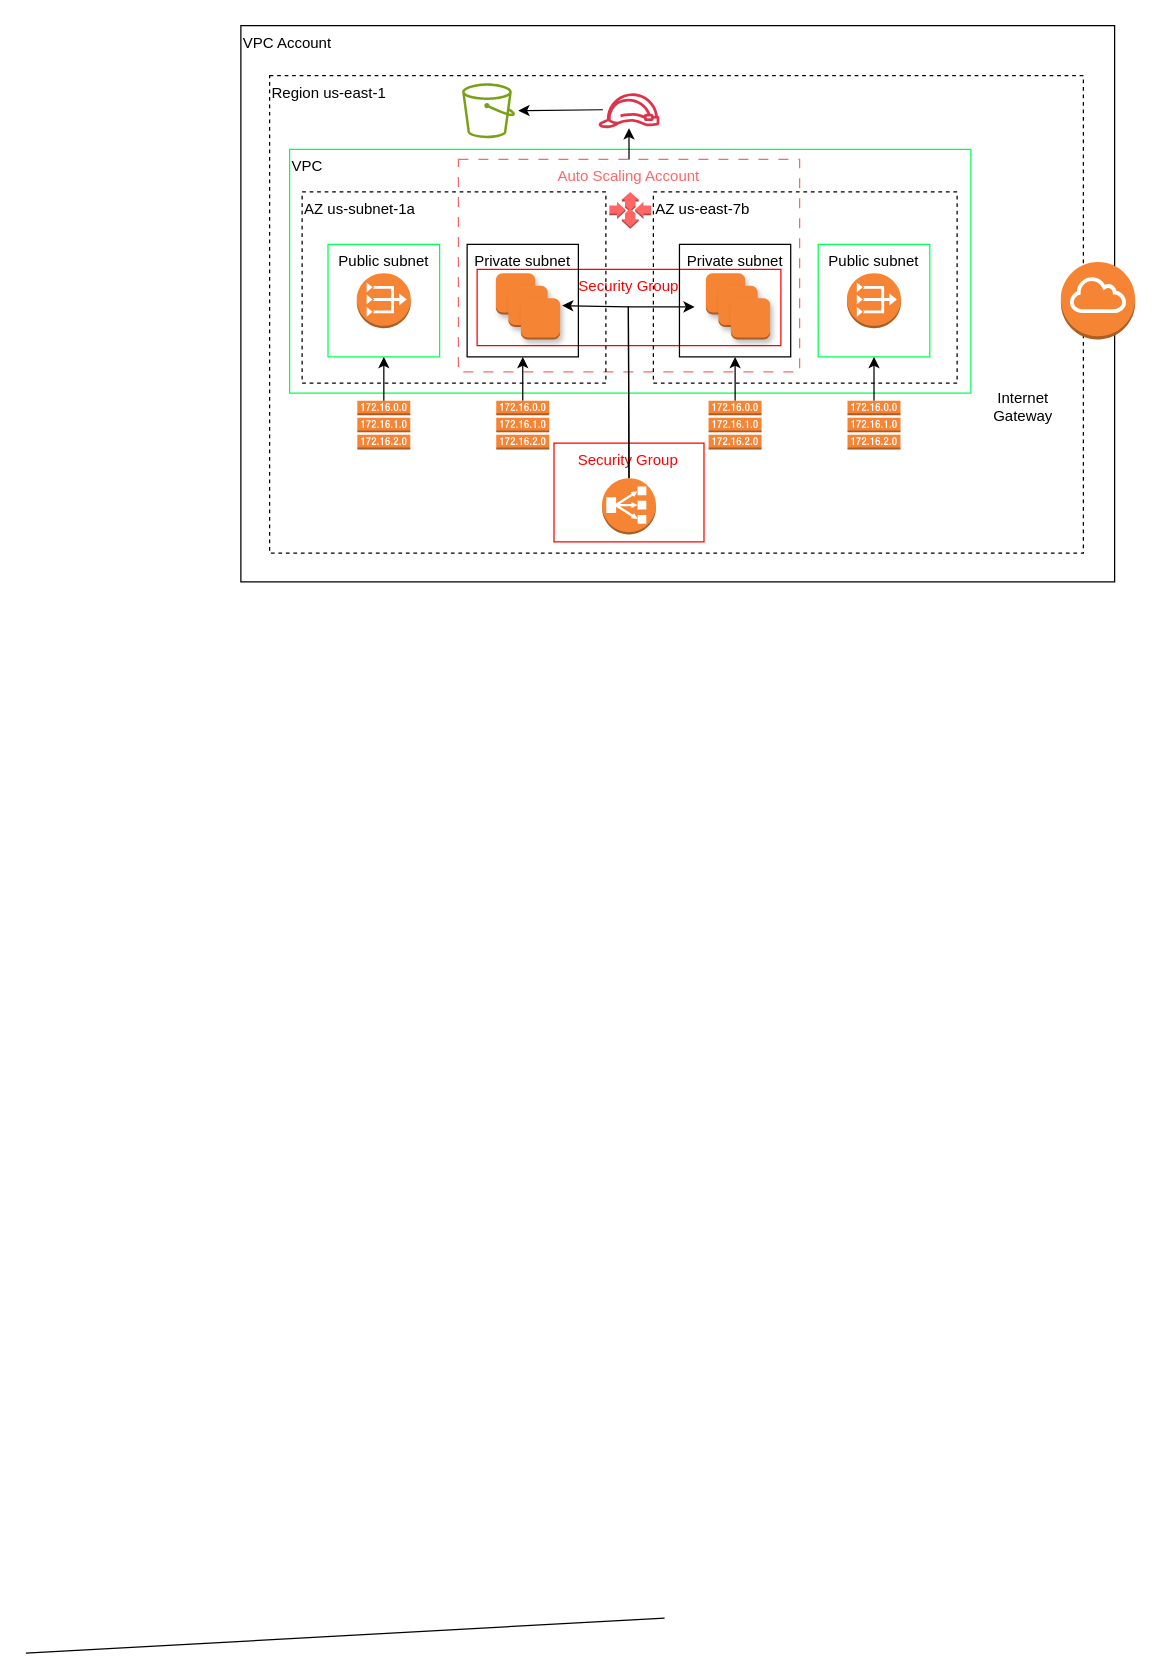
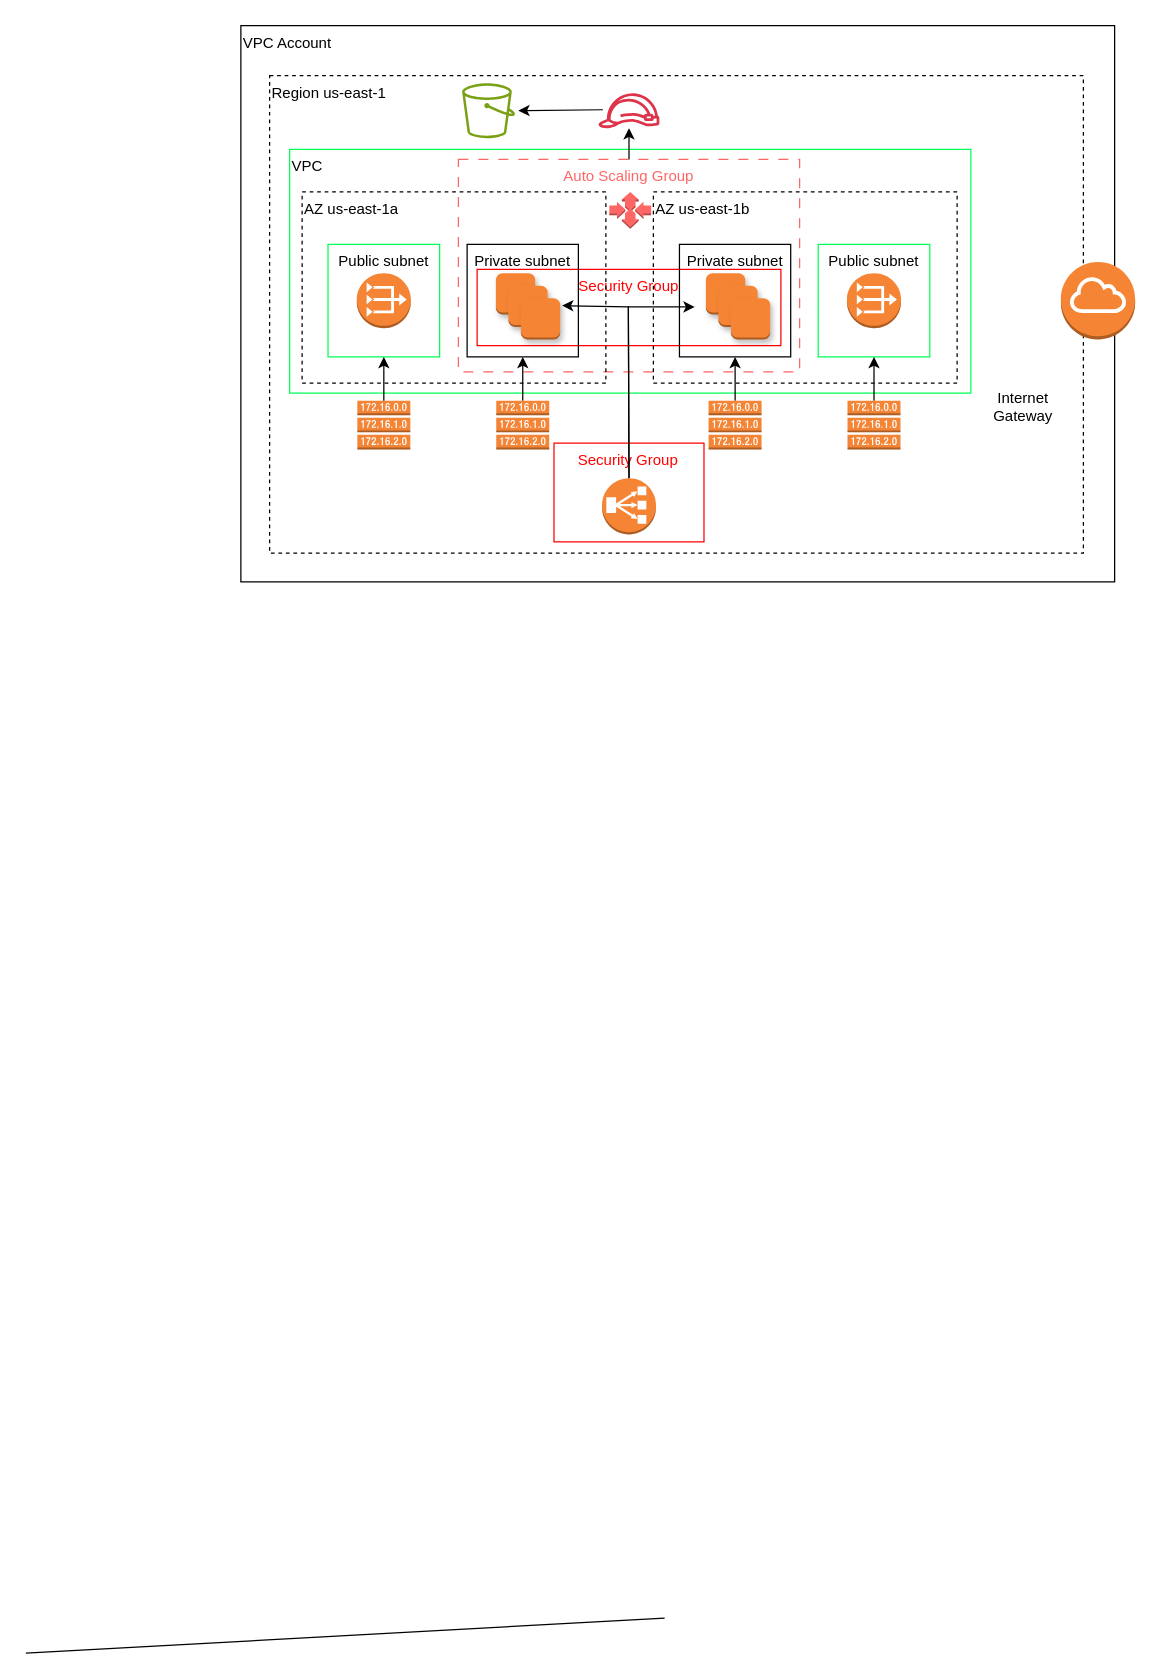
  <mxCell id="0" />
  <mxCell id="1" parent="0" />
  <mxCell id="2" value="VPC Account" style="rounded=0;whiteSpace=wrap;html=1;verticalAlign=top;align=left;fillColor=none;" vertex="1" parent="1"><mxGeometry x="192" y="20" width="699" height="445" as="geometry" /></mxCell>
  <mxCell id="3" value="Region us-east-1" style="rounded=0;whiteSpace=wrap;html=1;align=left;verticalAlign=top;dashed=1;fillColor=none;" vertex="1" parent="1"><mxGeometry x="215" y="60" width="651" height="382" as="geometry" /></mxCell>
  <mxCell id="4" value="Internet Gateway" style="text;html=1;align=center;verticalAlign=middle;whiteSpace=wrap;rounded=0;" vertex="1" parent="1"><mxGeometry x="788" y="310" width="60" height="30" as="geometry" /></mxCell>
- <mxCell id="5" value="&lt;font style=&quot;color: rgb(255, 102, 102);&quot;&gt;Auto Scaling Account&lt;/font&gt;" style="rounded=0;whiteSpace=wrap;html=1;dashed=1;dashPattern=8 8;fillColor=none;strokeColor=#FF6666;verticalAlign=top;" vertex="1" parent="1"><mxGeometry x="366" y="127" width="273" height="170" as="geometry" /></mxCell>
+ <mxCell id="5" value="&lt;font style=&quot;color: rgb(255, 102, 102);&quot;&gt;Auto Scaling Group&lt;/font&gt;" style="rounded=0;whiteSpace=wrap;html=1;dashed=1;dashPattern=8 8;fillColor=none;strokeColor=#FF6666;verticalAlign=top;" vertex="1" parent="1"><mxGeometry x="366" y="127" width="273" height="170" as="geometry" /></mxCell>
  <mxCell id="6" value="VPC" style="rounded=0;whiteSpace=wrap;html=1;fontColor=default;strokeColor=#00FF55;align=left;verticalAlign=top;fillColor=none;" vertex="1" parent="1"><mxGeometry x="231" y="119" width="545" height="195" as="geometry" /></mxCell>
  <mxCell id="7" value="&lt;font style=&quot;color: rgb(255, 0, 0);&quot;&gt;Security Group&lt;/font&gt;" style="rounded=0;whiteSpace=wrap;html=1;fillColor=none;strokeColor=#FF0000;verticalAlign=top;" vertex="1" parent="1"><mxGeometry x="381" y="215" width="243" height="61" as="geometry" /></mxCell>
  <mxCell id="8" value="" style="endArrow=none;html=1;rounded=0;entryX=0.5;entryY=1;entryDx=0;entryDy=0;entryPerimeter=0;" edge="1" parent="1"><mxGeometry width="50" height="50" relative="1" as="geometry"><mxPoint x="531" y="1294" as="sourcePoint" /><mxPoint x="20" y="1322" as="targetPoint" /></mxGeometry></mxCell>
- <mxCell id="9" value="AZ us-subnet-1a" style="rounded=0;whiteSpace=wrap;html=1;dashed=1;align=left;verticalAlign=top;fillColor=none;" vertex="1" parent="1"><mxGeometry x="241" y="153" width="243" height="153" as="geometry" /></mxCell>
+ <mxCell id="9" value="AZ us-east-1a" style="rounded=0;whiteSpace=wrap;html=1;dashed=1;align=left;verticalAlign=top;fillColor=none;" vertex="1" parent="1"><mxGeometry x="241" y="153" width="243" height="153" as="geometry" /></mxCell>
  <mxCell id="10" value="" style="outlineConnect=0;dashed=0;verticalLabelPosition=bottom;verticalAlign=top;align=center;html=1;shape=mxgraph.aws3.route_table;fillColor=#F58536;gradientColor=none;" vertex="1" parent="1"><mxGeometry x="285.16" y="320" width="42.39" height="39" as="geometry" /></mxCell>
- <mxCell id="11" value="AZ us-east-7b" style="rounded=0;whiteSpace=wrap;html=1;dashed=1;align=left;verticalAlign=top;fillColor=none;" vertex="1" parent="1"><mxGeometry x="522" y="153" width="243" height="153" as="geometry" /></mxCell>
+ <mxCell id="11" value="AZ us-east-1b" style="rounded=0;whiteSpace=wrap;html=1;dashed=1;align=left;verticalAlign=top;fillColor=none;" vertex="1" parent="1"><mxGeometry x="522" y="153" width="243" height="153" as="geometry" /></mxCell>
  <mxCell id="12" value="" style="group" vertex="1" connectable="0" parent="1"><mxGeometry x="373" y="195" width="89" height="90" as="geometry" /></mxCell>
  <mxCell id="13" value="Private subnet" style="rounded=0;whiteSpace=wrap;html=1;strokeColor=#000000;verticalAlign=top;align=center;fillColor=none;" vertex="1" parent="12"><mxGeometry width="89" height="90" as="geometry" /></mxCell>
  <mxCell id="14" value="" style="outlineConnect=0;dashed=0;verticalLabelPosition=bottom;verticalAlign=top;align=center;html=1;shape=mxgraph.aws3.instance;fillColor=#F58534;gradientColor=none;strokeColor=default;shadow=1;" vertex="1" parent="12"><mxGeometry x="23" y="23" width="31.43" height="33" as="geometry" /></mxCell>
  <mxCell id="15" value="" style="outlineConnect=0;dashed=0;verticalLabelPosition=bottom;verticalAlign=top;align=center;html=1;shape=mxgraph.aws3.instance;fillColor=#F58534;gradientColor=none;strokeColor=default;shadow=1;" vertex="1" parent="12"><mxGeometry x="33" y="33" width="31.43" height="33" as="geometry" /></mxCell>
  <mxCell id="16" value="" style="outlineConnect=0;dashed=0;verticalLabelPosition=bottom;verticalAlign=top;align=center;html=1;shape=mxgraph.aws3.instance;fillColor=#F58534;gradientColor=none;strokeColor=default;shadow=1;" vertex="1" parent="12"><mxGeometry x="43" y="43" width="31.43" height="33" as="geometry" /></mxCell>
  <mxCell id="17" value="" style="group" vertex="1" connectable="0" parent="1"><mxGeometry x="261.72" y="195" width="89.28" height="90" as="geometry" /></mxCell>
  <mxCell id="18" value="Public subnet" style="rounded=0;whiteSpace=wrap;html=1;strokeColor=#00FF55;verticalAlign=top;align=center;fillColor=none;" vertex="1" parent="17"><mxGeometry width="89.28" height="90" as="geometry" /></mxCell>
  <mxCell id="19" value="" style="outlineConnect=0;dashed=0;verticalLabelPosition=bottom;verticalAlign=top;align=center;html=1;shape=mxgraph.aws3.vpc_nat_gateway;fillColor=#F58534;gradientColor=none;" vertex="1" parent="17"><mxGeometry x="23.0" y="23" width="43.29" height="44" as="geometry" /></mxCell>
  <mxCell id="20" value="" style="group" vertex="1" connectable="0" parent="1"><mxGeometry x="541" y="195" width="89" height="90" as="geometry" /></mxCell>
  <mxCell id="21" value="Private subnet" style="rounded=0;whiteSpace=wrap;html=1;strokeColor=#000000;verticalAlign=top;align=center;fillColor=none;" vertex="1" parent="20"><mxGeometry x="1.86" width="89" height="90" as="geometry" /></mxCell>
  <mxCell id="22" value="" style="outlineConnect=0;dashed=0;verticalLabelPosition=bottom;verticalAlign=top;align=center;html=1;shape=mxgraph.aws3.instance;fillColor=#F58534;gradientColor=none;strokeColor=default;shadow=1;" vertex="1" parent="20"><mxGeometry x="23" y="23" width="31.43" height="33" as="geometry" /></mxCell>
  <mxCell id="23" value="" style="outlineConnect=0;dashed=0;verticalLabelPosition=bottom;verticalAlign=top;align=center;html=1;shape=mxgraph.aws3.instance;fillColor=#F58534;gradientColor=none;strokeColor=default;shadow=1;" vertex="1" parent="20"><mxGeometry x="33" y="33" width="31.43" height="33" as="geometry" /></mxCell>
  <mxCell id="24" value="" style="outlineConnect=0;dashed=0;verticalLabelPosition=bottom;verticalAlign=top;align=center;html=1;shape=mxgraph.aws3.instance;fillColor=#F58534;gradientColor=none;strokeColor=default;shadow=1;" vertex="1" parent="20"><mxGeometry x="43" y="43" width="31.43" height="33" as="geometry" /></mxCell>
  <mxCell id="25" value="" style="group" vertex="1" connectable="0" parent="1"><mxGeometry x="653.86" y="195" width="89.28" height="90" as="geometry" /></mxCell>
  <mxCell id="26" value="Public subnet" style="rounded=0;whiteSpace=wrap;html=1;strokeColor=#00FF55;verticalAlign=top;align=center;fillColor=none;" vertex="1" parent="25"><mxGeometry width="89.28" height="90" as="geometry" /></mxCell>
  <mxCell id="27" value="" style="outlineConnect=0;dashed=0;verticalLabelPosition=bottom;verticalAlign=top;align=center;html=1;shape=mxgraph.aws3.vpc_nat_gateway;fillColor=#F58534;gradientColor=none;" vertex="1" parent="25"><mxGeometry x="23.0" y="23" width="43.29" height="44" as="geometry" /></mxCell>
  <mxCell id="28" value="" style="endArrow=classic;html=1;rounded=0;exitX=0.5;exitY=0;exitDx=0;exitDy=0;exitPerimeter=0;entryX=0.5;entryY=1;entryDx=0;entryDy=0;" edge="1" parent="1" source="10" target="18"><mxGeometry width="50" height="50" relative="1" as="geometry"><mxPoint x="402" y="226" as="sourcePoint" /><mxPoint x="452" y="176" as="targetPoint" /></mxGeometry></mxCell>
  <mxCell id="29" value="" style="edgeStyle=orthogonalEdgeStyle;rounded=0;orthogonalLoop=1;jettySize=auto;html=1;entryX=0.5;entryY=1;entryDx=0;entryDy=0;" edge="1" parent="1" source="30" target="13"><mxGeometry relative="1" as="geometry" /></mxCell>
  <mxCell id="30" value="" style="outlineConnect=0;dashed=0;verticalLabelPosition=bottom;verticalAlign=top;align=center;html=1;shape=mxgraph.aws3.route_table;fillColor=#F58536;gradientColor=none;" vertex="1" parent="1"><mxGeometry x="396.3" y="320" width="42.39" height="39" as="geometry" /></mxCell>
  <mxCell id="31" value="" style="edgeStyle=orthogonalEdgeStyle;rounded=0;orthogonalLoop=1;jettySize=auto;html=1;entryX=0.5;entryY=1;entryDx=0;entryDy=0;" edge="1" parent="1" source="32" target="21"><mxGeometry relative="1" as="geometry" /></mxCell>
  <mxCell id="32" value="" style="outlineConnect=0;dashed=0;verticalLabelPosition=bottom;verticalAlign=top;align=center;html=1;shape=mxgraph.aws3.route_table;fillColor=#F58536;gradientColor=none;" vertex="1" parent="1"><mxGeometry x="566.16" y="320" width="42.39" height="39" as="geometry" /></mxCell>
  <mxCell id="33" value="" style="edgeStyle=orthogonalEdgeStyle;rounded=0;orthogonalLoop=1;jettySize=auto;html=1;entryX=0.5;entryY=1;entryDx=0;entryDy=0;" edge="1" parent="1" source="34" target="26"><mxGeometry relative="1" as="geometry" /></mxCell>
  <mxCell id="34" value="" style="outlineConnect=0;dashed=0;verticalLabelPosition=bottom;verticalAlign=top;align=center;html=1;shape=mxgraph.aws3.route_table;fillColor=#F58536;gradientColor=none;" vertex="1" parent="1"><mxGeometry x="677.3" y="320" width="42.39" height="39" as="geometry" /></mxCell>
  <mxCell id="35" value="&lt;font style=&quot;color: rgb(255, 0, 0);&quot;&gt;Security Group&lt;/font&gt;" style="rounded=0;whiteSpace=wrap;html=1;fillColor=none;strokeColor=#FF0000;verticalAlign=top;" vertex="1" parent="1"><mxGeometry x="442.49" y="354" width="120" height="79" as="geometry" /></mxCell>
  <mxCell id="36" value="" style="outlineConnect=0;dashed=0;verticalLabelPosition=bottom;verticalAlign=top;align=center;html=1;shape=mxgraph.aws3.auto_scaling;fillColor=#FF6666;gradientColor=none;" vertex="1" parent="1"><mxGeometry x="486.783" y="153" width="33.435" height="29.5" as="geometry" /></mxCell>
  <mxCell id="37" value="" style="outlineConnect=0;dashed=0;verticalLabelPosition=bottom;verticalAlign=top;align=center;html=1;shape=mxgraph.aws3.classic_load_balancer;fillColor=#F58534;gradientColor=none;" vertex="1" parent="1"><mxGeometry x="480.93" y="382" width="43.13" height="45" as="geometry" /></mxCell>
  <mxCell id="38" value="" style="endArrow=classic;html=1;rounded=0;exitX=0.5;exitY=0;exitDx=0;exitDy=0;exitPerimeter=0;" edge="1" parent="1" source="37"><mxGeometry width="50" height="50" relative="1" as="geometry"><mxPoint x="482" y="313" as="sourcePoint" /><mxPoint x="449" y="244" as="targetPoint" /><Array as="points"><mxPoint x="502" y="255" /><mxPoint x="502" y="245" /></Array></mxGeometry></mxCell>
  <mxCell id="39" value="" style="endArrow=classic;html=1;rounded=0;exitX=0.5;exitY=0;exitDx=0;exitDy=0;exitPerimeter=0;" edge="1" parent="1" source="37"><mxGeometry width="50" height="50" relative="1" as="geometry"><mxPoint x="482" y="313" as="sourcePoint" /><mxPoint x="555" y="245" as="targetPoint" /><Array as="points"><mxPoint x="502" y="245" /></Array></mxGeometry></mxCell>
  <mxCell id="40" value="" style="outlineConnect=0;dashed=0;verticalLabelPosition=bottom;verticalAlign=top;align=center;html=1;shape=mxgraph.aws3.internet_gateway;fillColor=#F58534;gradientColor=none;" vertex="1" parent="1"><mxGeometry x="848" y="209" width="59.42" height="62" as="geometry" /></mxCell>
  <mxCell id="41" value="" style="sketch=0;outlineConnect=0;fontColor=#232F3E;gradientColor=none;fillColor=#DD344C;strokeColor=none;dashed=0;verticalLabelPosition=bottom;verticalAlign=top;align=center;html=1;fontSize=12;fontStyle=0;aspect=fixed;pointerEvents=1;shape=mxgraph.aws4.role;" vertex="1" parent="1"><mxGeometry x="477.67" y="74" width="49.64" height="28" as="geometry" /></mxCell>
  <mxCell id="42" value="" style="endArrow=classic;html=1;rounded=0;exitX=0.5;exitY=0;exitDx=0;exitDy=0;" edge="1" parent="1" source="5" target="41"><mxGeometry width="50" height="50" relative="1" as="geometry"><mxPoint x="373" y="255" as="sourcePoint" /><mxPoint x="423" y="205" as="targetPoint" /></mxGeometry></mxCell>
  <mxCell id="43" value="" style="endArrow=classic;html=1;rounded=0;entryX=1;entryY=0.5;entryDx=0;entryDy=0;entryPerimeter=0;exitX=0.07;exitY=0.475;exitDx=0;exitDy=0;exitPerimeter=0;" edge="1" parent="1" source="41"><mxGeometry width="50" height="50" relative="1" as="geometry"><mxPoint x="477" y="87" as="sourcePoint" /><mxPoint x="414" y="88" as="targetPoint" /></mxGeometry></mxCell>
  <mxCell id="44" value="" style="sketch=0;outlineConnect=0;fontColor=#232F3E;gradientColor=none;fillColor=#7AA116;strokeColor=none;dashed=0;verticalLabelPosition=bottom;verticalAlign=top;align=center;html=1;fontSize=12;fontStyle=0;aspect=fixed;pointerEvents=1;shape=mxgraph.aws4.bucket;" vertex="1" parent="1"><mxGeometry x="369" y="66" width="42.3" height="44" as="geometry" /></mxCell>
